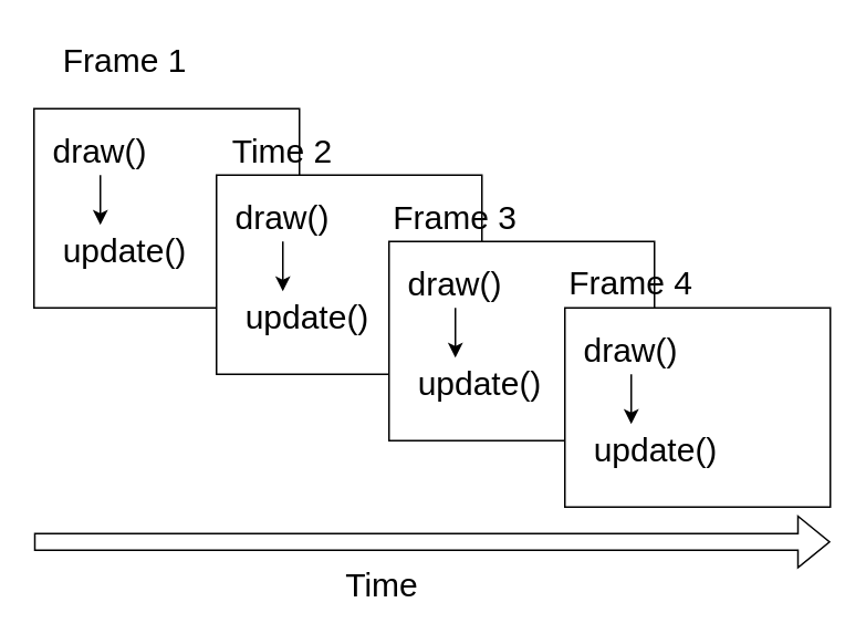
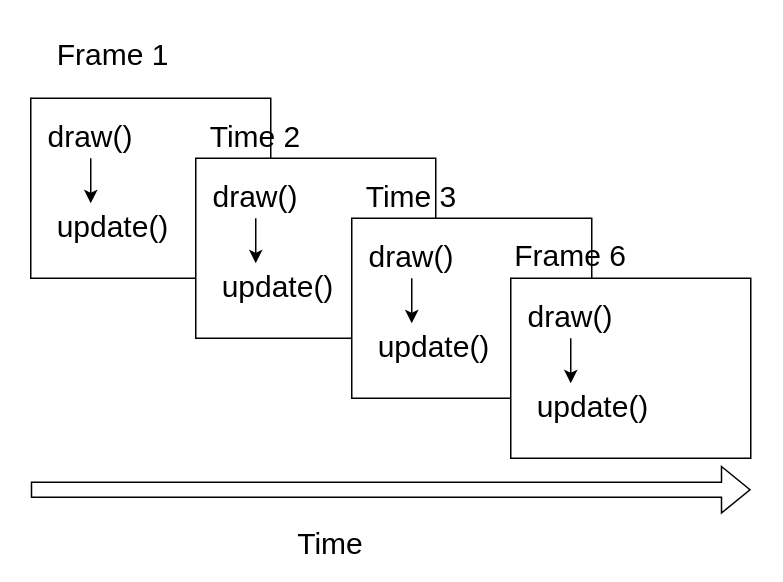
  <mxCell id="0" />
  <mxCell id="1" parent="0" />
  <mxCell id="2" value="" style="rounded=0;whiteSpace=wrap;html=1;" vertex="1" parent="1"><mxGeometry x="20" y="65" width="160" height="120" as="geometry" /></mxCell>
  <mxCell id="3" value="draw()" style="text;html=1;strokeColor=none;fillColor=none;align=center;verticalAlign=middle;whiteSpace=wrap;rounded=0;fontSize=20;" vertex="1" parent="1"><mxGeometry x="30" y="75" width="60" height="30" as="geometry" /></mxCell>
  <mxCell id="4" value="update()" style="text;html=1;strokeColor=none;fillColor=none;align=center;verticalAlign=middle;whiteSpace=wrap;rounded=0;fontSize=20;" vertex="1" parent="1"><mxGeometry x="45" y="135" width="60" height="30" as="geometry" /></mxCell>
  <mxCell id="5" value="" style="endArrow=classic;html=1;rounded=0;fontSize=20;exitX=0.5;exitY=1;exitDx=0;exitDy=0;entryX=0.25;entryY=0;entryDx=0;entryDy=0;" edge="1" parent="1" source="3" target="4"><mxGeometry width="50" height="50" relative="1" as="geometry"><mxPoint x="290" y="275" as="sourcePoint" /><mxPoint x="340" y="225" as="targetPoint" /></mxGeometry></mxCell>
  <mxCell id="6" value="" style="rounded=0;whiteSpace=wrap;html=1;" vertex="1" parent="1"><mxGeometry x="130" y="105" width="160" height="120" as="geometry" /></mxCell>
  <mxCell id="7" value="draw()" style="text;html=1;strokeColor=none;fillColor=none;align=center;verticalAlign=middle;whiteSpace=wrap;rounded=0;fontSize=20;" vertex="1" parent="1"><mxGeometry x="140" y="115" width="60" height="30" as="geometry" /></mxCell>
  <mxCell id="8" value="update()" style="text;html=1;strokeColor=none;fillColor=none;align=center;verticalAlign=middle;whiteSpace=wrap;rounded=0;fontSize=20;" vertex="1" parent="1"><mxGeometry x="155" y="175" width="60" height="30" as="geometry" /></mxCell>
  <mxCell id="9" value="" style="endArrow=classic;html=1;rounded=0;fontSize=20;exitX=0.5;exitY=1;exitDx=0;exitDy=0;entryX=0.25;entryY=0;entryDx=0;entryDy=0;" edge="1" parent="1" source="7" target="8"><mxGeometry width="50" height="50" relative="1" as="geometry"><mxPoint x="400" y="315" as="sourcePoint" /><mxPoint x="450" y="265" as="targetPoint" /></mxGeometry></mxCell>
  <mxCell id="10" value="" style="rounded=0;whiteSpace=wrap;html=1;" vertex="1" parent="1"><mxGeometry x="234" y="145" width="160" height="120" as="geometry" /></mxCell>
  <mxCell id="11" value="draw()" style="text;html=1;strokeColor=none;fillColor=none;align=center;verticalAlign=middle;whiteSpace=wrap;rounded=0;fontSize=20;" vertex="1" parent="1"><mxGeometry x="244" y="155" width="60" height="30" as="geometry" /></mxCell>
  <mxCell id="12" value="update()" style="text;html=1;strokeColor=none;fillColor=none;align=center;verticalAlign=middle;whiteSpace=wrap;rounded=0;fontSize=20;" vertex="1" parent="1"><mxGeometry x="259" y="215" width="60" height="30" as="geometry" /></mxCell>
  <mxCell id="13" value="" style="endArrow=classic;html=1;rounded=0;fontSize=20;exitX=0.5;exitY=1;exitDx=0;exitDy=0;entryX=0.25;entryY=0;entryDx=0;entryDy=0;" edge="1" parent="1" source="11" target="12"><mxGeometry width="50" height="50" relative="1" as="geometry"><mxPoint x="504" y="355" as="sourcePoint" /><mxPoint x="554" y="305" as="targetPoint" /></mxGeometry></mxCell>
  <mxCell id="14" value="" style="rounded=0;whiteSpace=wrap;html=1;" vertex="1" parent="1"><mxGeometry x="340" y="185" width="160" height="120" as="geometry" /></mxCell>
  <mxCell id="15" value="draw()" style="text;html=1;strokeColor=none;fillColor=none;align=center;verticalAlign=middle;whiteSpace=wrap;rounded=0;fontSize=20;" vertex="1" parent="1"><mxGeometry x="350" y="195" width="60" height="30" as="geometry" /></mxCell>
  <mxCell id="16" value="update()" style="text;html=1;strokeColor=none;fillColor=none;align=center;verticalAlign=middle;whiteSpace=wrap;rounded=0;fontSize=20;" vertex="1" parent="1"><mxGeometry x="365" y="255" width="60" height="30" as="geometry" /></mxCell>
  <mxCell id="17" value="" style="endArrow=classic;html=1;rounded=0;fontSize=20;exitX=0.5;exitY=1;exitDx=0;exitDy=0;entryX=0.25;entryY=0;entryDx=0;entryDy=0;" edge="1" parent="1" source="15" target="16"><mxGeometry width="50" height="50" relative="1" as="geometry"><mxPoint x="610" y="395" as="sourcePoint" /><mxPoint x="660" y="345" as="targetPoint" /></mxGeometry></mxCell>
  <mxCell id="18" value="" style="shape=flexArrow;endArrow=classic;html=1;rounded=0;fontSize=20;" edge="1" parent="1"><mxGeometry width="50" height="50" relative="1" as="geometry"><mxPoint x="20" y="326" as="sourcePoint" /><mxPoint x="500" y="326" as="targetPoint" /></mxGeometry></mxCell>
- <mxCell id="19" value="Time" style="text;html=1;strokeColor=none;fillColor=none;align=center;verticalAlign=middle;whiteSpace=wrap;rounded=0;fontSize=20;" vertex="1" parent="1"><mxGeometry x="200" y="336" width="60" height="30" as="geometry" /></mxCell>
+ <mxCell id="19" value="Time" style="text;html=1;strokeColor=none;fillColor=none;align=center;verticalAlign=middle;whiteSpace=wrap;rounded=0;fontSize=20;" vertex="1" parent="1"><mxGeometry x="190" y="346" width="60" height="30" as="geometry" /></mxCell>
  <mxCell id="20" value="Frame 1" style="text;html=1;strokeColor=none;fillColor=none;align=center;verticalAlign=middle;whiteSpace=wrap;rounded=0;fontSize=20;" vertex="1" parent="1"><mxGeometry x="35" y="20" width="80" height="30" as="geometry" /></mxCell>
  <mxCell id="21" value="Time 2" style="text;html=1;strokeColor=none;fillColor=none;align=center;verticalAlign=middle;whiteSpace=wrap;rounded=0;fontSize=20;" vertex="1" parent="1"><mxGeometry x="130" y="75" width="80" height="30" as="geometry" /></mxCell>
- <mxCell id="22" value="Frame 3" style="text;html=1;strokeColor=none;fillColor=none;align=center;verticalAlign=middle;whiteSpace=wrap;rounded=0;fontSize=20;" vertex="1" parent="1"><mxGeometry x="234" y="115" width="80" height="30" as="geometry" /></mxCell>
- <mxCell id="23" value="Frame 4" style="text;html=1;strokeColor=none;fillColor=none;align=center;verticalAlign=middle;whiteSpace=wrap;rounded=0;fontSize=20;" vertex="1" parent="1"><mxGeometry x="340" y="154" width="80" height="30" as="geometry" /></mxCell>
+ <mxCell id="22" value="Time 3" style="text;html=1;strokeColor=none;fillColor=none;align=center;verticalAlign=middle;whiteSpace=wrap;rounded=0;fontSize=20;" vertex="1" parent="1"><mxGeometry x="234" y="115" width="80" height="30" as="geometry" /></mxCell>
+ <mxCell id="23" value="Frame 6" style="text;html=1;strokeColor=none;fillColor=none;align=center;verticalAlign=middle;whiteSpace=wrap;rounded=0;fontSize=20;" vertex="1" parent="1"><mxGeometry x="340" y="154" width="80" height="30" as="geometry" /></mxCell>
